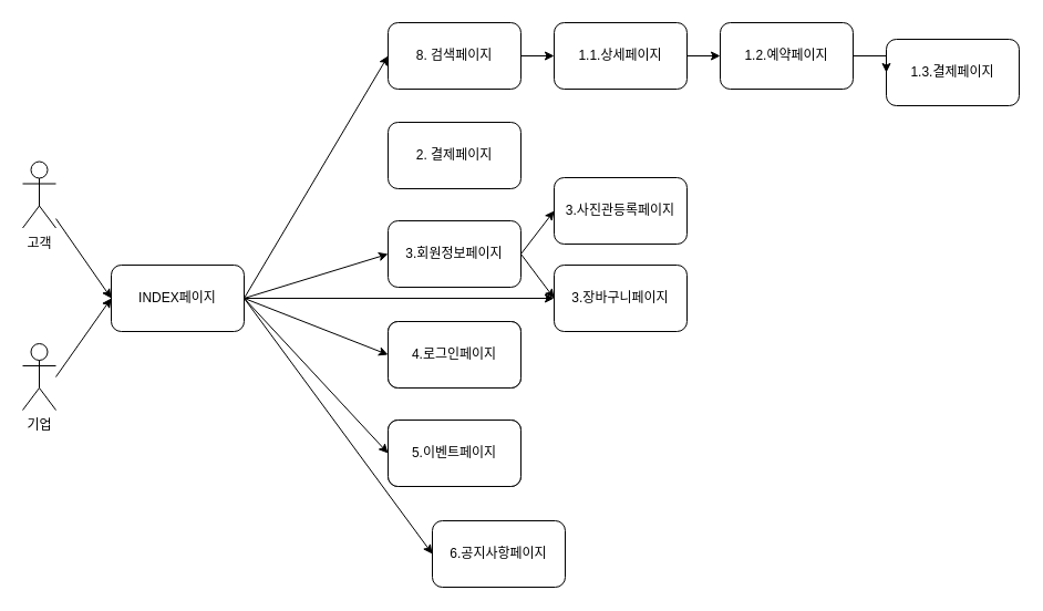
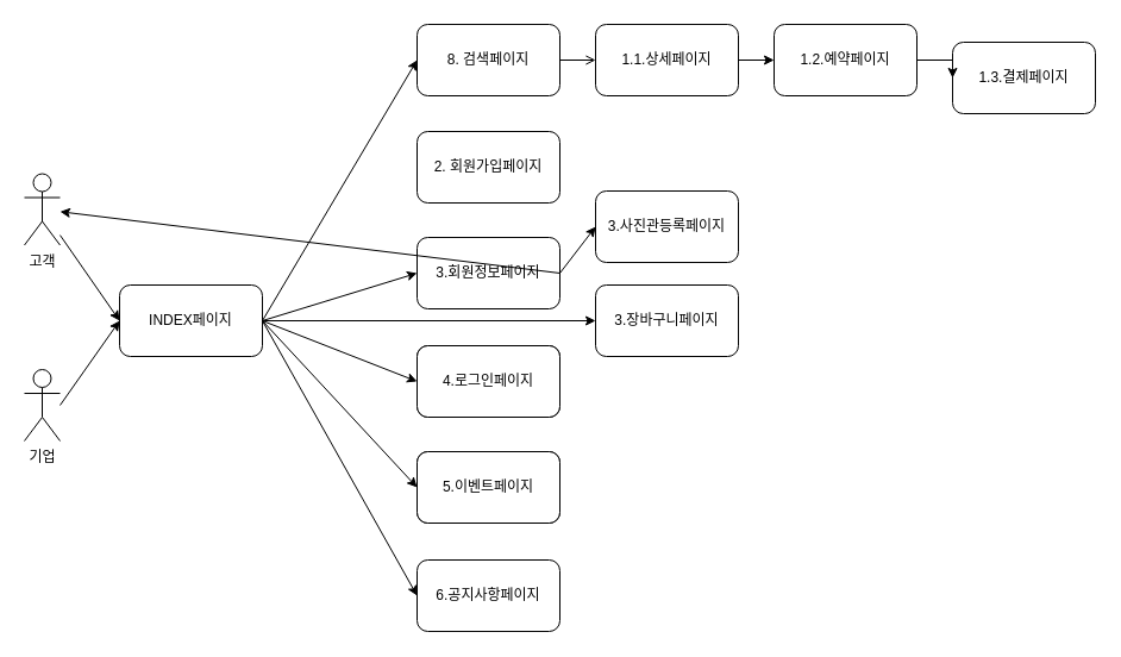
  <mxCell id="0" />
  <mxCell id="1" parent="0" />
  <mxCell id="2" value="INDEX페이지&lt;br&gt;" style="rounded=1;whiteSpace=wrap;html=1;" vertex="1" parent="1"><mxGeometry x="100" y="239" width="120" height="60" as="geometry" /></mxCell>
- <mxCell id="3" style="edgeStyle=orthogonalEdgeStyle;rounded=0;orthogonalLoop=1;jettySize=auto;html=1;exitX=1;exitY=0.5;exitDx=0;exitDy=0;entryX=0;entryY=0.5;entryDx=0;entryDy=0;" edge="1" parent="1" source="4" target="12"><mxGeometry relative="1" as="geometry" /></mxCell>
+ <mxCell id="3" style="edgeStyle=orthogonalEdgeStyle;rounded=0;orthogonalLoop=1;jettySize=auto;html=1;exitX=1;exitY=0.5;exitDx=0;exitDy=0;entryX=0;entryY=0.5;entryDx=0;entryDy=0;endArrow=open;" edge="1" parent="1" source="4" target="12"><mxGeometry relative="1" as="geometry" /></mxCell>
  <mxCell id="4" value="8. 검색페이지" style="rounded=1;whiteSpace=wrap;html=1;" vertex="1" parent="1"><mxGeometry x="350" y="20" width="120" height="60" as="geometry" /></mxCell>
- <mxCell id="5" value="6.공지사항페이지" style="rounded=1;whiteSpace=wrap;html=1;" vertex="1" parent="1"><mxGeometry x="390" y="470" width="120" height="60" as="geometry" /></mxCell>
+ <mxCell id="5" value="6.공지사항페이지" style="rounded=1;whiteSpace=wrap;html=1;" vertex="1" parent="1"><mxGeometry x="350" y="470" width="120" height="60" as="geometry" /></mxCell>
  <mxCell id="6" value="5.이벤트페이지" style="rounded=1;whiteSpace=wrap;html=1;" vertex="1" parent="1"><mxGeometry x="350" y="379" width="120" height="60" as="geometry" /></mxCell>
  <mxCell id="7" value="3.회원정보페이지" style="rounded=1;whiteSpace=wrap;html=1;" vertex="1" parent="1"><mxGeometry x="350" y="199" width="120" height="60" as="geometry" /></mxCell>
  <mxCell id="8" value="4.로그인페이지" style="rounded=1;whiteSpace=wrap;html=1;" vertex="1" parent="1"><mxGeometry x="350" y="290" width="120" height="60" as="geometry" /></mxCell>
- <mxCell id="9" value="2. 결제페이지" style="rounded=1;whiteSpace=wrap;html=1;" vertex="1" parent="1"><mxGeometry x="350" y="110" width="120" height="60" as="geometry" /></mxCell>
+ <mxCell id="9" value="2. 회원가입페이지" style="rounded=1;whiteSpace=wrap;html=1;" vertex="1" parent="1"><mxGeometry x="350" y="110" width="120" height="60" as="geometry" /></mxCell>
  <mxCell id="10" value="1.3.결제페이지" style="rounded=1;whiteSpace=wrap;html=1;" vertex="1" parent="1"><mxGeometry x="800" y="35" width="120" height="60" as="geometry" /></mxCell>
  <mxCell id="11" style="edgeStyle=orthogonalEdgeStyle;rounded=0;orthogonalLoop=1;jettySize=auto;html=1;entryX=0;entryY=0.5;entryDx=0;entryDy=0;" edge="1" parent="1" source="12" target="14"><mxGeometry relative="1" as="geometry" /></mxCell>
  <mxCell id="12" value="1.1.상세페이지" style="rounded=1;whiteSpace=wrap;html=1;" vertex="1" parent="1"><mxGeometry x="500" y="20" width="120" height="60" as="geometry" /></mxCell>
  <mxCell id="13" style="edgeStyle=orthogonalEdgeStyle;rounded=0;orthogonalLoop=1;jettySize=auto;html=1;exitX=1;exitY=0.5;exitDx=0;exitDy=0;entryX=0;entryY=0.5;entryDx=0;entryDy=0;" edge="1" parent="1" source="14" target="10"><mxGeometry relative="1" as="geometry" /></mxCell>
  <mxCell id="14" value="1.2.예약페이지" style="rounded=1;whiteSpace=wrap;html=1;" vertex="1" parent="1"><mxGeometry x="650" y="20" width="120" height="60" as="geometry" /></mxCell>
  <mxCell id="15" value="고객" style="shape=umlActor;verticalLabelPosition=bottom;verticalAlign=top;html=1;outlineConnect=0;" vertex="1" parent="1"><mxGeometry x="20" y="145.5" width="30" height="60" as="geometry" /></mxCell>
  <mxCell id="16" value="기업" style="shape=umlActor;verticalLabelPosition=bottom;verticalAlign=top;html=1;outlineConnect=0;" vertex="1" parent="1"><mxGeometry x="20" y="310" width="30" height="60" as="geometry" /></mxCell>
  <mxCell id="17" value="" style="endArrow=classic;html=1;entryX=0;entryY=0.5;entryDx=0;entryDy=0;" edge="1" parent="1" source="15" target="2"><mxGeometry width="50" height="50" relative="1" as="geometry"><mxPoint x="90" y="90" as="sourcePoint" /><mxPoint x="430" y="190" as="targetPoint" /></mxGeometry></mxCell>
  <mxCell id="18" value="" style="endArrow=classic;html=1;exitX=1;exitY=0.5;exitDx=0;exitDy=0;" edge="1" parent="1" source="2" target="26"><mxGeometry width="50" height="50" relative="1" as="geometry"><mxPoint x="210" y="0" as="sourcePoint" /><mxPoint x="159" y="160" as="targetPoint" /></mxGeometry></mxCell>
  <mxCell id="19" value="" style="endArrow=classic;html=1;entryX=0;entryY=0.5;entryDx=0;entryDy=0;exitX=1;exitY=0.5;exitDx=0;exitDy=0;" edge="1" parent="1" source="2" target="7"><mxGeometry width="50" height="50" relative="1" as="geometry"><mxPoint x="210" y="0" as="sourcePoint" /><mxPoint x="200" y="20" as="targetPoint" /></mxGeometry></mxCell>
  <mxCell id="20" value="" style="endArrow=classic;html=1;entryX=0;entryY=0.5;entryDx=0;entryDy=0;exitX=1;exitY=0.5;exitDx=0;exitDy=0;" edge="1" parent="1" source="2" target="8"><mxGeometry width="50" height="50" relative="1" as="geometry"><mxPoint x="210" y="0" as="sourcePoint" /><mxPoint x="190" y="259" as="targetPoint" /></mxGeometry></mxCell>
  <mxCell id="21" value="" style="endArrow=classic;html=1;entryX=0;entryY=0.5;entryDx=0;entryDy=0;exitX=1;exitY=0.5;exitDx=0;exitDy=0;" edge="1" parent="1" source="2" target="4"><mxGeometry width="50" height="50" relative="1" as="geometry"><mxPoint x="210" y="0" as="sourcePoint" /><mxPoint x="190" y="10" as="targetPoint" /></mxGeometry></mxCell>
  <mxCell id="22" value="" style="endArrow=classic;html=1;entryX=0;entryY=0.5;entryDx=0;entryDy=0;exitX=1;exitY=0.5;exitDx=0;exitDy=0;" edge="1" parent="1" source="2" target="6"><mxGeometry width="50" height="50" relative="1" as="geometry"><mxPoint x="90" y="90" as="sourcePoint" /><mxPoint x="190" y="90" as="targetPoint" /></mxGeometry></mxCell>
  <mxCell id="23" value="" style="endArrow=classic;html=1;entryX=0;entryY=0.5;entryDx=0;entryDy=0;exitX=1;exitY=0.5;exitDx=0;exitDy=0;" edge="1" parent="1" source="2" target="5"><mxGeometry width="50" height="50" relative="1" as="geometry"><mxPoint x="90" y="90" as="sourcePoint" /><mxPoint x="190" y="439" as="targetPoint" /></mxGeometry></mxCell>
  <mxCell id="24" value="" style="endArrow=classic;html=1;entryX=0;entryY=0.5;entryDx=0;entryDy=0;" edge="1" parent="1" target="2"><mxGeometry width="50" height="50" relative="1" as="geometry"><mxPoint x="50" y="340" as="sourcePoint" /><mxPoint x="120" y="421.92" as="targetPoint" /></mxGeometry></mxCell>
  <mxCell id="25" value="3.사진관등록페이지" style="rounded=1;whiteSpace=wrap;html=1;" vertex="1" parent="1"><mxGeometry x="500" y="160" width="120" height="60" as="geometry" /></mxCell>
  <mxCell id="26" value="3.장바구니페이지" style="rounded=1;whiteSpace=wrap;html=1;" vertex="1" parent="1"><mxGeometry x="500" y="239" width="120" height="60" as="geometry" /></mxCell>
  <mxCell id="27" value="" style="endArrow=classic;html=1;entryX=0;entryY=0.5;entryDx=0;entryDy=0;exitX=1;exitY=0.5;exitDx=0;exitDy=0;" edge="1" parent="1" source="7" target="25"><mxGeometry width="50" height="50" relative="1" as="geometry"><mxPoint x="470" y="230" as="sourcePoint" /><mxPoint x="600" y="190" as="targetPoint" /></mxGeometry></mxCell>
- <mxCell id="28" value="" style="endArrow=classic;html=1;entryX=0;entryY=0.5;entryDx=0;entryDy=0;exitX=1;exitY=0.5;exitDx=0;exitDy=0;" edge="1" parent="1" source="7" target="26"><mxGeometry width="50" height="50" relative="1" as="geometry"><mxPoint x="480" y="240" as="sourcePoint" /><mxPoint x="510" y="210" as="targetPoint" /></mxGeometry></mxCell>
+ <mxCell id="28" value="" style="endArrow=classic;html=1;exitX=1;exitY=0.5;exitDx=0;exitDy=0;" edge="1" parent="1" source="7" target="15"><mxGeometry width="50" height="50" relative="1" as="geometry"><mxPoint x="480" y="240" as="sourcePoint" /><mxPoint x="510" y="210" as="targetPoint" /></mxGeometry></mxCell>
  <mxCell id="29" value="4.로그인페이지" style="rounded=1;whiteSpace=wrap;html=1;" vertex="1" parent="1"><mxGeometry x="350" y="290" width="120" height="60" as="geometry" /></mxCell>
  <mxCell id="30" value="5.이벤트페이지" style="rounded=1;whiteSpace=wrap;html=1;" vertex="1" parent="1"><mxGeometry x="350" y="379" width="120" height="60" as="geometry" /></mxCell>
